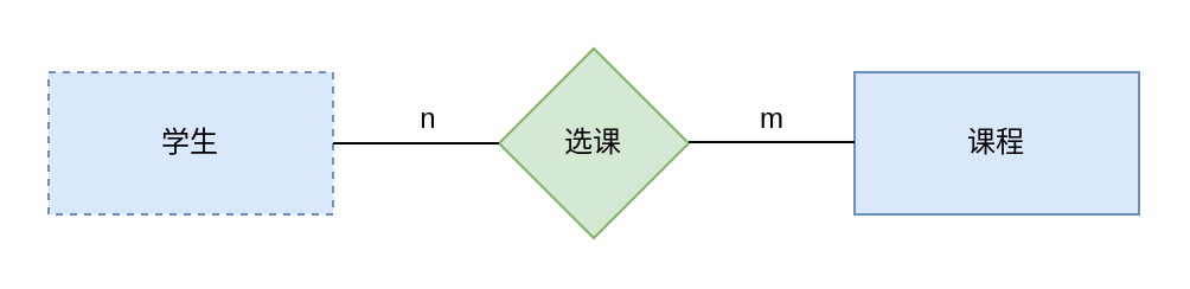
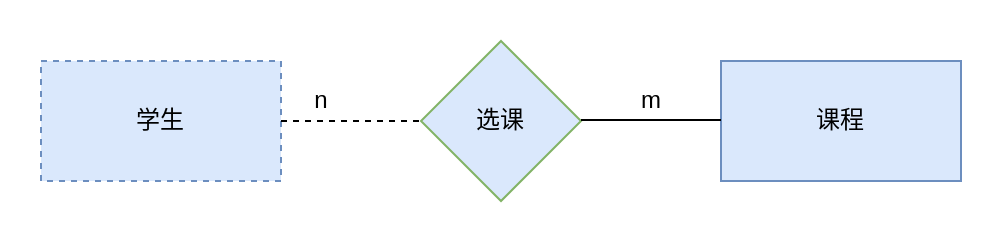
  <mxCell id="0" />
  <mxCell id="1" parent="0" />
  <mxCell id="2" value="学生" style="rounded=0;whiteSpace=wrap;html=1;fillColor=#dae8fc;strokeColor=#6c8ebf;dashed=1;" parent="1" vertex="1"><mxGeometry x="20" y="30" width="120" height="60" as="geometry" /></mxCell>
- <mxCell id="3" value="选课" style="rhombus;whiteSpace=wrap;html=1;fillColor=#d5e8d4;strokeColor=#82b366;" parent="1" vertex="1"><mxGeometry x="210" y="20" width="80" height="80" as="geometry" /></mxCell>
- <mxCell id="4" value="" style="endArrow=none;html=1;rounded=0;exitX=1;exitY=0.5;exitDx=0;exitDy=0;entryX=0;entryY=0.5;entryDx=0;entryDy=0;" parent="1" source="2" target="3" edge="1"><mxGeometry width="50" height="50" relative="1" as="geometry"><mxPoint x="270" y="270" as="sourcePoint" /><mxPoint x="320" y="220" as="targetPoint" /></mxGeometry></mxCell>
- <mxCell id="5" value="n" style="text;html=1;align=center;verticalAlign=middle;resizable=0;points=[];autosize=1;strokeColor=none;fillColor=none;" parent="1" vertex="1"><mxGeometry x="170" y="40" width="20" height="20" as="geometry" /></mxCell>
+ <mxCell id="3" value="选课" style="rhombus;whiteSpace=wrap;html=1;fillColor=#dae8fc;strokeColor=#82b366;" parent="1" vertex="1"><mxGeometry x="210" y="20" width="80" height="80" as="geometry" /></mxCell>
+ <mxCell id="4" value="" style="endArrow=none;html=1;rounded=0;exitX=1;exitY=0.5;exitDx=0;exitDy=0;entryX=0;entryY=0.5;entryDx=0;entryDy=0;dashed=1;" parent="1" source="2" target="3" edge="1"><mxGeometry width="50" height="50" relative="1" as="geometry"><mxPoint x="270" y="270" as="sourcePoint" /><mxPoint x="320" y="220" as="targetPoint" /></mxGeometry></mxCell>
+ <mxCell id="5" value="n" style="text;html=1;align=center;verticalAlign=middle;resizable=0;points=[];autosize=1;strokeColor=none;fillColor=none;" parent="1" vertex="1"><mxGeometry x="150" y="40" width="20" height="20" as="geometry" /></mxCell>
  <mxCell id="6" value="课程" style="rounded=0;whiteSpace=wrap;html=1;fillColor=#dae8fc;strokeColor=#6c8ebf;" parent="1" vertex="1"><mxGeometry x="360" y="30" width="120" height="60" as="geometry" /></mxCell>
  <mxCell id="7" value="" style="endArrow=none;html=1;rounded=0;exitX=1;exitY=0.5;exitDx=0;exitDy=0;entryX=0;entryY=0.5;entryDx=0;entryDy=0;" parent="1" edge="1"><mxGeometry width="50" height="50" relative="1" as="geometry"><mxPoint x="290" y="59.5" as="sourcePoint" /><mxPoint x="360" y="59.5" as="targetPoint" /></mxGeometry></mxCell>
  <mxCell id="8" value="m" style="text;html=1;align=center;verticalAlign=middle;resizable=0;points=[];autosize=1;strokeColor=none;fillColor=none;" parent="1" vertex="1"><mxGeometry x="310" y="40" width="30" height="20" as="geometry" /></mxCell>
